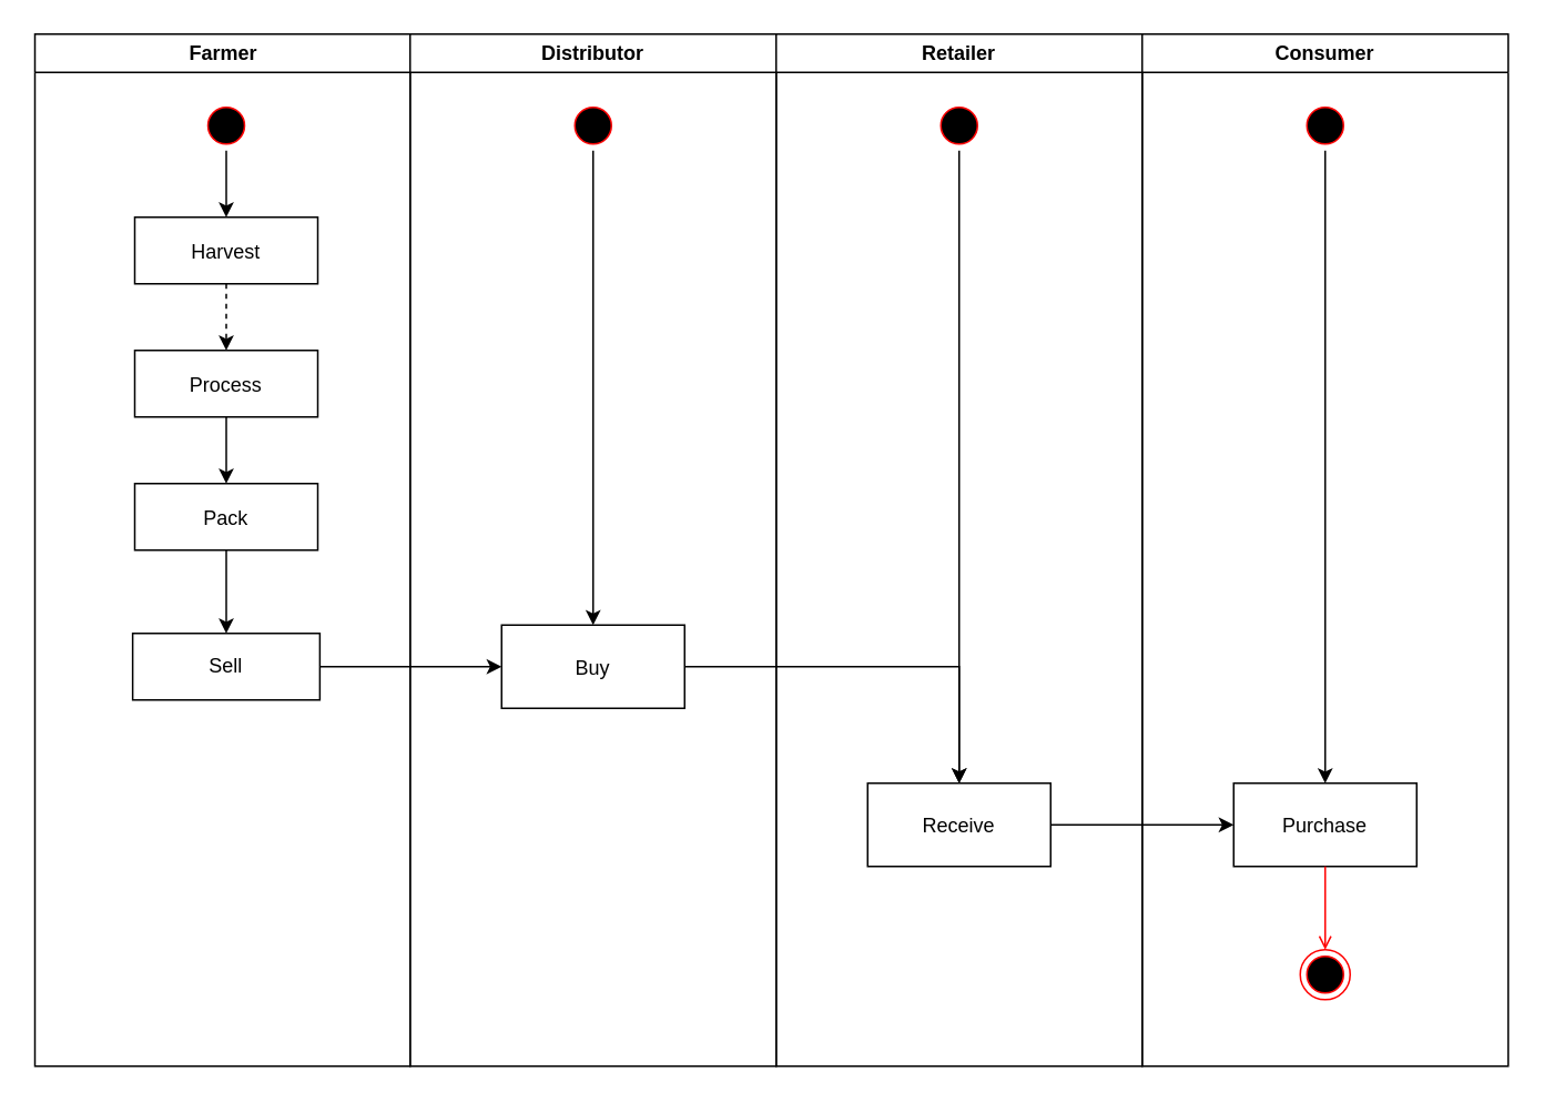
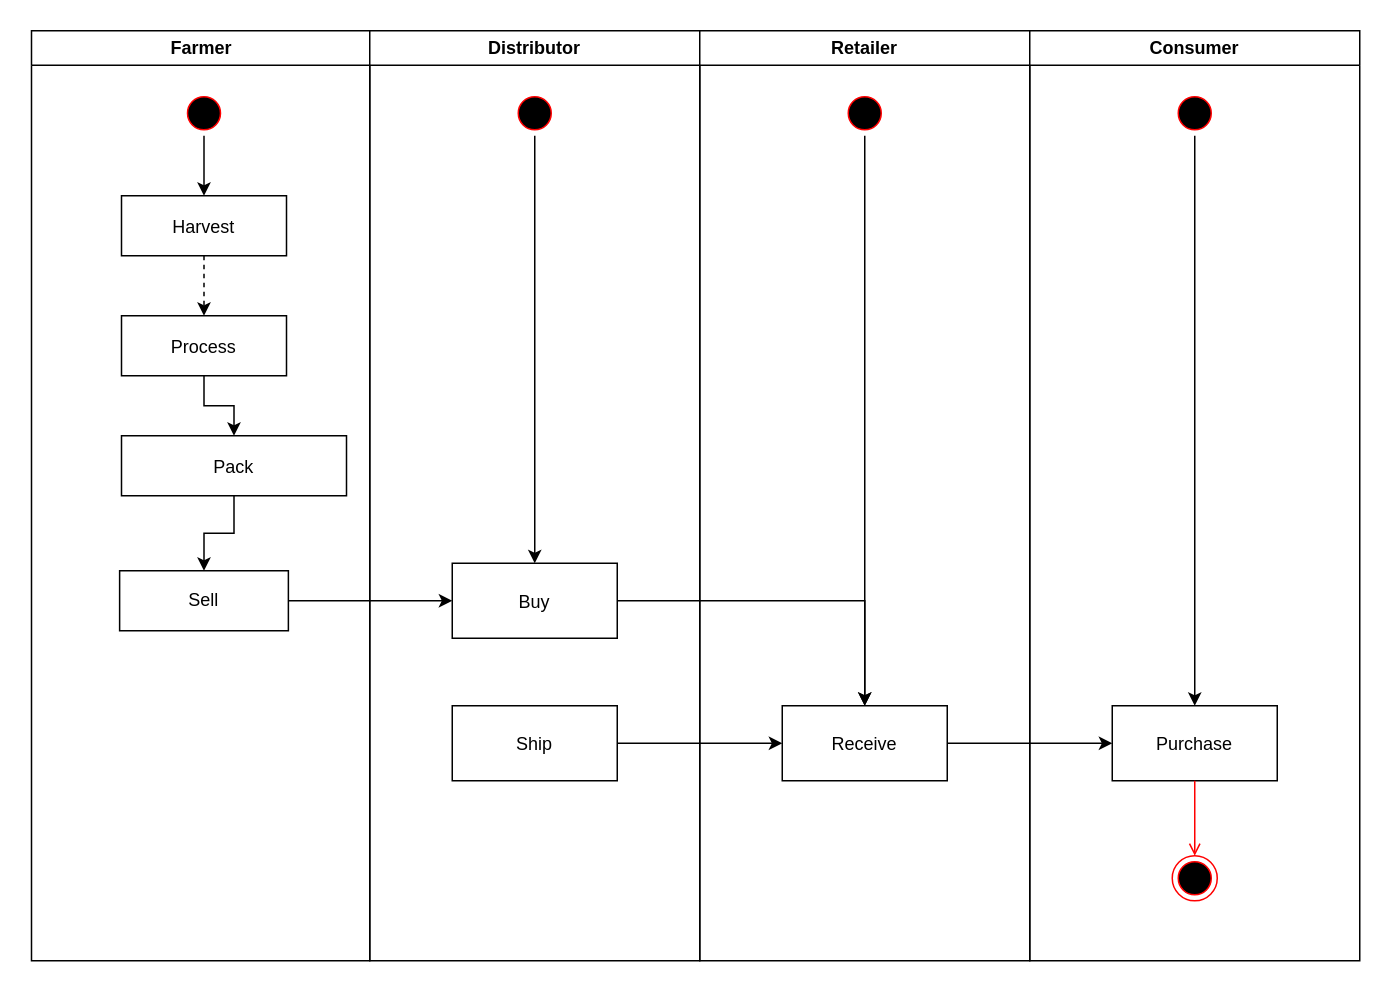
  <mxCell id="0" />
  <mxCell id="1" parent="0" />
  <mxCell id="2" value="Farmer" style="swimlane;whiteSpace=wrap" parent="1" vertex="1"><mxGeometry x="20.5" y="20" width="225.5" height="620" as="geometry" /></mxCell>
  <mxCell id="3" value="" style="edgeStyle=orthogonalEdgeStyle;rounded=0;orthogonalLoop=1;jettySize=auto;html=1;strokeColor=#000000;" parent="2" source="4" target="6" edge="1"><mxGeometry relative="1" as="geometry" /></mxCell>
  <mxCell id="4" value="" style="ellipse;shape=startState;fillColor=#000000;strokeColor=#ff0000;" parent="2" vertex="1"><mxGeometry x="100" y="40" width="30" height="30" as="geometry" /></mxCell>
  <mxCell id="5" style="edgeStyle=orthogonalEdgeStyle;rounded=0;orthogonalLoop=1;jettySize=auto;html=1;strokeColor=#000000;dashed=1;" parent="2" source="6" target="8" edge="1"><mxGeometry relative="1" as="geometry" /></mxCell>
  <mxCell id="6" value="Harvest" style="" parent="2" vertex="1"><mxGeometry x="60" y="110" width="110" height="40" as="geometry" /></mxCell>
  <mxCell id="7" style="edgeStyle=orthogonalEdgeStyle;rounded=0;orthogonalLoop=1;jettySize=auto;html=1;exitX=0.5;exitY=1;exitDx=0;exitDy=0;strokeColor=#000000;" parent="2" source="8" target="10" edge="1"><mxGeometry relative="1" as="geometry" /></mxCell>
  <mxCell id="8" value="Process" style="" parent="2" vertex="1"><mxGeometry x="60" y="190" width="110" height="40" as="geometry" /></mxCell>
  <mxCell id="9" style="edgeStyle=orthogonalEdgeStyle;rounded=0;orthogonalLoop=1;jettySize=auto;html=1;entryX=0.5;entryY=0;entryDx=0;entryDy=0;strokeColor=#000000;" parent="2" source="10" target="11" edge="1"><mxGeometry relative="1" as="geometry" /></mxCell>
- <mxCell id="10" value="Pack" style="" parent="2" vertex="1"><mxGeometry x="60" y="270" width="110" height="40" as="geometry" /></mxCell>
+ <mxCell id="10" value="Pack" style="" parent="2" vertex="1"><mxGeometry x="60" y="270" width="150" height="40" as="geometry" /></mxCell>
  <mxCell id="11" value="&lt;div&gt;Sell&lt;/div&gt;" style="whiteSpace=wrap;html=1;" parent="2" vertex="1"><mxGeometry x="58.75" y="360" width="112.5" height="40" as="geometry" /></mxCell>
  <mxCell id="12" value="Distributor" style="swimlane;whiteSpace=wrap" parent="1" vertex="1"><mxGeometry x="246" y="20" width="220" height="620" as="geometry" /></mxCell>
  <mxCell id="13" style="edgeStyle=orthogonalEdgeStyle;rounded=0;orthogonalLoop=1;jettySize=auto;html=1;entryX=0.5;entryY=0;entryDx=0;entryDy=0;strokeColor=#000000;" parent="12" source="14" target="16" edge="1"><mxGeometry relative="1" as="geometry" /></mxCell>
  <mxCell id="14" value="" style="ellipse;shape=startState;fillColor=#000000;strokeColor=#ff0000;" parent="12" vertex="1"><mxGeometry x="95" y="40" width="30" height="30" as="geometry" /></mxCell>
  <mxCell id="15" style="edgeStyle=orthogonalEdgeStyle;rounded=0;orthogonalLoop=1;jettySize=auto;html=1;strokeColor=#000000;" parent="12" source="16" target="19" edge="1"><mxGeometry relative="1" as="geometry" /></mxCell>
  <mxCell id="16" value="Buy" style="" parent="12" vertex="1"><mxGeometry x="55" y="355" width="110" height="50" as="geometry" /></mxCell>
+ <mxCell id="17" value="Ship" style="" parent="12" vertex="1"><mxGeometry x="55" y="450" width="110" height="50" as="geometry" /></mxCell>
  <mxCell id="18" value="Retailer" style="swimlane;whiteSpace=wrap" parent="1" vertex="1"><mxGeometry x="466" y="20" width="220" height="620" as="geometry" /></mxCell>
  <mxCell id="19" value="Receive" style="" parent="18" vertex="1"><mxGeometry x="55" y="450" width="110" height="50" as="geometry" /></mxCell>
  <mxCell id="20" style="edgeStyle=orthogonalEdgeStyle;rounded=0;orthogonalLoop=1;jettySize=auto;html=1;entryX=0.5;entryY=0;entryDx=0;entryDy=0;strokeColor=#000000;" parent="18" source="21" target="19" edge="1"><mxGeometry relative="1" as="geometry" /></mxCell>
  <mxCell id="21" value="" style="ellipse;shape=startState;fillColor=#000000;strokeColor=#ff0000;" parent="18" vertex="1"><mxGeometry x="95" y="40" width="30" height="30" as="geometry" /></mxCell>
  <mxCell id="22" style="edgeStyle=orthogonalEdgeStyle;rounded=0;orthogonalLoop=1;jettySize=auto;html=1;entryX=0;entryY=0.5;entryDx=0;entryDy=0;strokeColor=#000000;" parent="1" source="11" target="16" edge="1"><mxGeometry relative="1" as="geometry" /></mxCell>
  <mxCell id="23" value="Consumer" style="swimlane;whiteSpace=wrap" parent="1" vertex="1"><mxGeometry x="686" y="20" width="220" height="620" as="geometry" /></mxCell>
  <mxCell id="24" value="Purchase" style="" parent="23" vertex="1"><mxGeometry x="55" y="450" width="110" height="50" as="geometry" /></mxCell>
  <mxCell id="25" value="" style="ellipse;shape=endState;fillColor=#000000;strokeColor=#ff0000" parent="23" vertex="1"><mxGeometry x="95" y="550" width="30" height="30" as="geometry" /></mxCell>
  <mxCell id="26" value="" style="endArrow=open;strokeColor=#FF0000;endFill=1;rounded=0" parent="23" source="24" target="25" edge="1"><mxGeometry relative="1" as="geometry" /></mxCell>
  <mxCell id="27" style="edgeStyle=orthogonalEdgeStyle;rounded=0;orthogonalLoop=1;jettySize=auto;html=1;entryX=0.5;entryY=0;entryDx=0;entryDy=0;strokeColor=#000000;" parent="23" source="28" target="24" edge="1"><mxGeometry relative="1" as="geometry" /></mxCell>
  <mxCell id="28" value="" style="ellipse;shape=startState;fillColor=#000000;strokeColor=#ff0000;" parent="23" vertex="1"><mxGeometry x="95" y="40" width="30" height="30" as="geometry" /></mxCell>
+ <mxCell id="29" style="edgeStyle=orthogonalEdgeStyle;rounded=0;orthogonalLoop=1;jettySize=auto;html=1;entryX=0;entryY=0.5;entryDx=0;entryDy=0;strokeColor=#000000;" parent="1" source="17" target="19" edge="1"><mxGeometry relative="1" as="geometry" /></mxCell>
  <mxCell id="30" style="edgeStyle=orthogonalEdgeStyle;rounded=0;orthogonalLoop=1;jettySize=auto;html=1;entryX=0;entryY=0.5;entryDx=0;entryDy=0;strokeColor=#000000;" parent="1" source="19" target="24" edge="1"><mxGeometry relative="1" as="geometry" /></mxCell>
